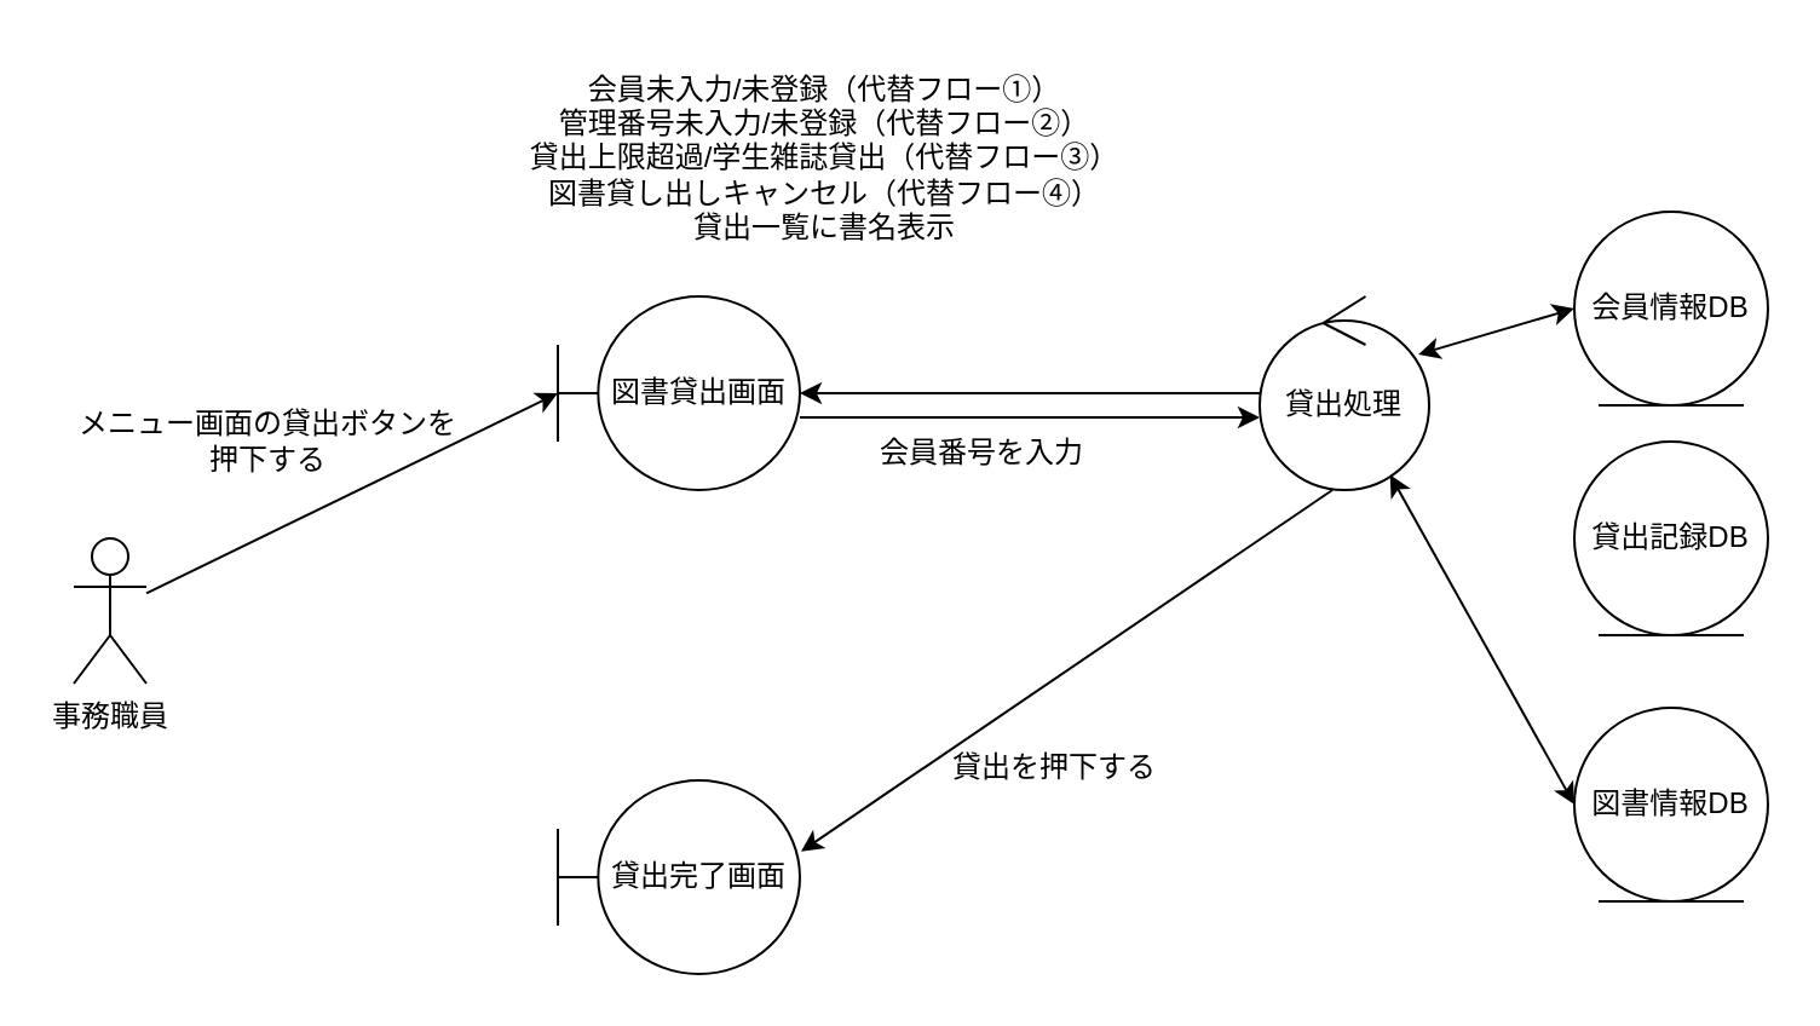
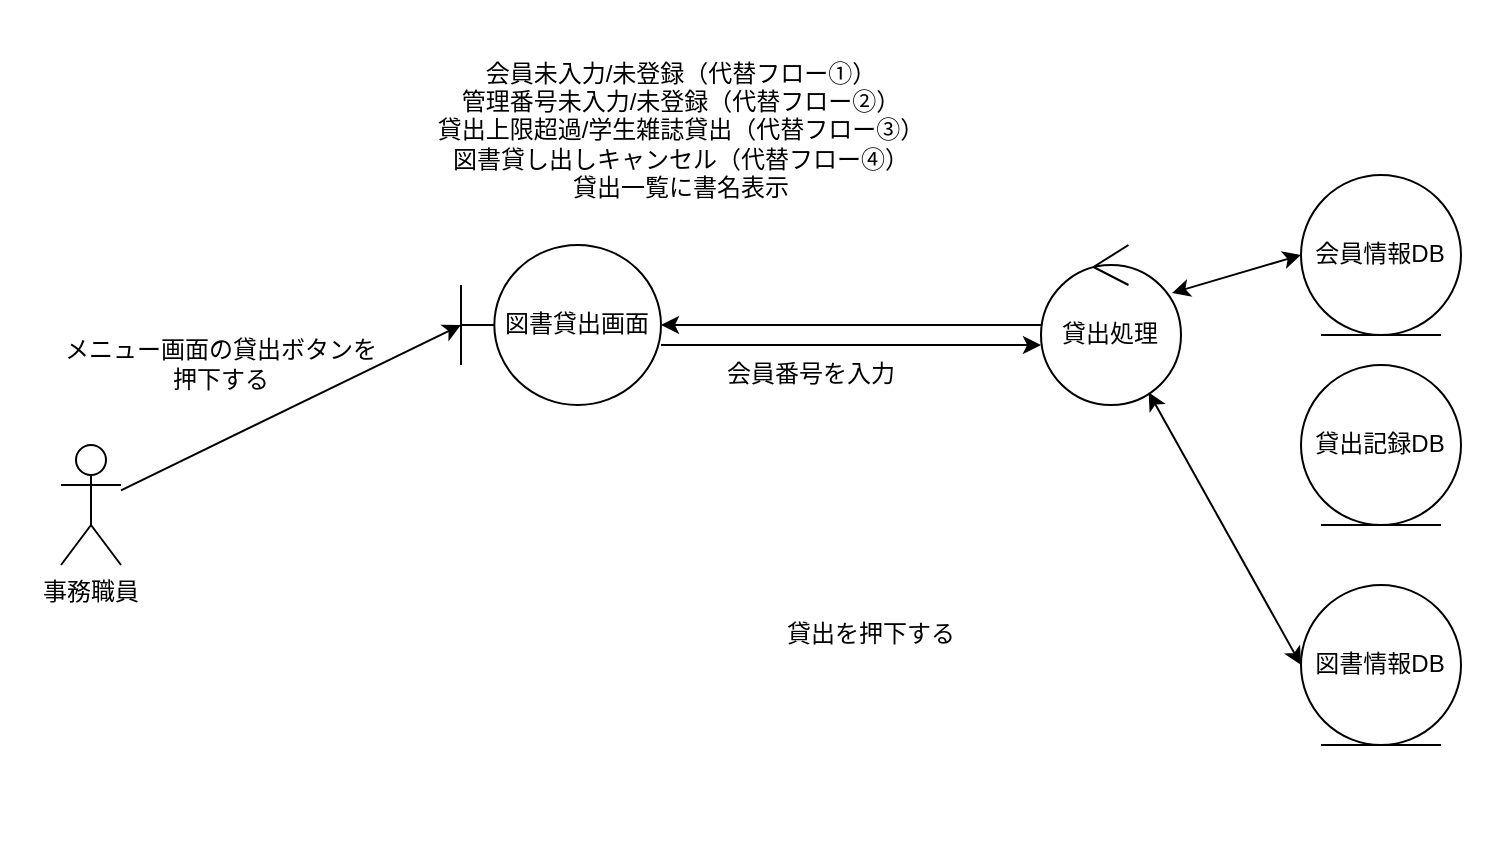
  <mxCell id="0" />
  <mxCell id="1" parent="0" />
  <mxCell id="2" value="事務職員" style="shape=umlActor;verticalLabelPosition=bottom;verticalAlign=top;html=1;outlineConnect=0;" vertex="1" parent="1"><mxGeometry x="30" y="222" width="30" height="60" as="geometry" /></mxCell>
  <mxCell id="3" value="図書貸出画面" style="shape=umlBoundary;whiteSpace=wrap;html=1;" vertex="1" parent="1"><mxGeometry x="230" y="122" width="100" height="80" as="geometry" /></mxCell>
  <mxCell id="4" style="edgeStyle=none;html=1;entryX=0;entryY=0.5;entryDx=0;entryDy=0;entryPerimeter=0;" edge="1" parent="1" source="2" target="3"><mxGeometry relative="1" as="geometry" /></mxCell>
- <mxCell id="5" style="edgeStyle=none;html=1;entryX=1.005;entryY=0.367;entryDx=0;entryDy=0;entryPerimeter=0;exitX=0.429;exitY=1;exitDx=0;exitDy=0;exitPerimeter=0;" edge="1" parent="1" source="6" target="7"><mxGeometry relative="1" as="geometry" /></mxCell>
  <mxCell id="6" value="貸出処理" style="ellipse;shape=umlControl;whiteSpace=wrap;html=1;" vertex="1" parent="1"><mxGeometry x="520" y="122" width="70" height="80" as="geometry" /></mxCell>
- <mxCell id="7" value="貸出完了画面" style="shape=umlBoundary;whiteSpace=wrap;html=1;" vertex="1" parent="1"><mxGeometry x="230" y="322" width="100" height="80" as="geometry" /></mxCell>
  <mxCell id="8" value="会員情報DB" style="ellipse;shape=umlEntity;whiteSpace=wrap;html=1;" vertex="1" parent="1"><mxGeometry x="650" y="87" width="80" height="80" as="geometry" /></mxCell>
  <mxCell id="9" value="" style="endArrow=classic;startArrow=classic;html=1;entryX=0;entryY=0.5;entryDx=0;entryDy=0;exitX=0.936;exitY=0.3;exitDx=0;exitDy=0;exitPerimeter=0;" edge="1" parent="1" source="6" target="8"><mxGeometry width="50" height="50" relative="1" as="geometry"><mxPoint x="390" y="132" as="sourcePoint" /><mxPoint x="440" y="82" as="targetPoint" /></mxGeometry></mxCell>
  <mxCell id="10" value="貸出記録DB" style="ellipse;shape=umlEntity;whiteSpace=wrap;html=1;" vertex="1" parent="1"><mxGeometry x="650" y="182" width="80" height="80" as="geometry" /></mxCell>
  <mxCell id="11" value="図書情報DB" style="ellipse;shape=umlEntity;whiteSpace=wrap;html=1;" vertex="1" parent="1"><mxGeometry x="650" y="292" width="80" height="80" as="geometry" /></mxCell>
  <mxCell id="12" value="" style="endArrow=classic;startArrow=classic;html=1;entryX=0;entryY=0.5;entryDx=0;entryDy=0;" edge="1" parent="1" source="6" target="11"><mxGeometry width="50" height="50" relative="1" as="geometry"><mxPoint x="440" y="202" as="sourcePoint" /><mxPoint x="440" y="82" as="targetPoint" /></mxGeometry></mxCell>
  <mxCell id="13" value="貸出を押下する" style="text;html=1;align=center;verticalAlign=middle;resizable=0;points=[];autosize=1;strokeColor=none;fillColor=none;" vertex="1" parent="1"><mxGeometry x="380" y="302" width="110" height="30" as="geometry" /></mxCell>
  <mxCell id="14" value="メニュー画面の貸出ボタンを&lt;div&gt;押下する&lt;/div&gt;" style="text;html=1;align=center;verticalAlign=middle;resizable=0;points=[];autosize=1;strokeColor=none;fillColor=none;" vertex="1" parent="1"><mxGeometry x="20" y="162" width="180" height="40" as="geometry" /></mxCell>
  <mxCell id="15" value="" style="endArrow=classic;html=1;entryX=0;entryY=0.625;entryDx=0;entryDy=0;entryPerimeter=0;exitX=1;exitY=0.625;exitDx=0;exitDy=0;exitPerimeter=0;" edge="1" parent="1" source="3" target="6"><mxGeometry width="50" height="50" relative="1" as="geometry"><mxPoint x="323" y="187" as="sourcePoint" /><mxPoint x="480" y="182" as="targetPoint" /></mxGeometry></mxCell>
  <mxCell id="16" value="会員番号を入力" style="text;html=1;align=center;verticalAlign=middle;resizable=0;points=[];autosize=1;strokeColor=none;fillColor=none;" vertex="1" parent="1"><mxGeometry x="350" y="172" width="110" height="30" as="geometry" /></mxCell>
  <mxCell id="17" value="" style="endArrow=classic;html=1;" edge="1" parent="1" source="6" target="3"><mxGeometry width="50" height="50" relative="1" as="geometry"><mxPoint x="340" y="132" as="sourcePoint" /><mxPoint x="250" y="102" as="targetPoint" /></mxGeometry></mxCell>
  <mxCell id="18" value="会員未入力/未登録（代替フロー①）&lt;br&gt;管理番号未入力/未登録（代替フロー②）&lt;div&gt;&lt;font color=&quot;#000000&quot;&gt;貸出上限超過/学生雑誌貸出（代替フロー③）&lt;br&gt;図書貸し出しキャンセル（代替フロー④）&lt;br&gt;&lt;/font&gt;貸出一覧に書名表示&lt;/div&gt;" style="text;html=1;align=center;verticalAlign=middle;resizable=0;points=[];autosize=1;strokeColor=none;fillColor=none;" vertex="1" parent="1"><mxGeometry x="205" y="20" width="270" height="90" as="geometry" /></mxCell>
